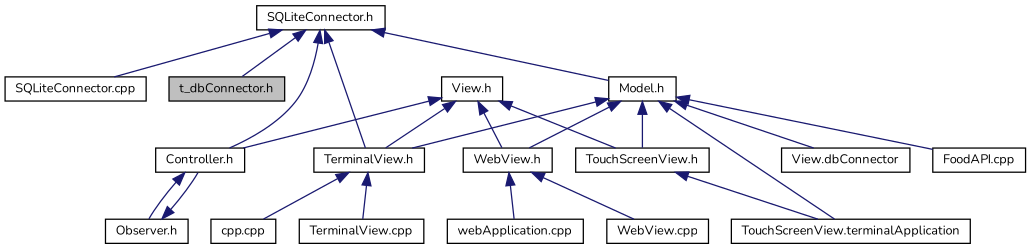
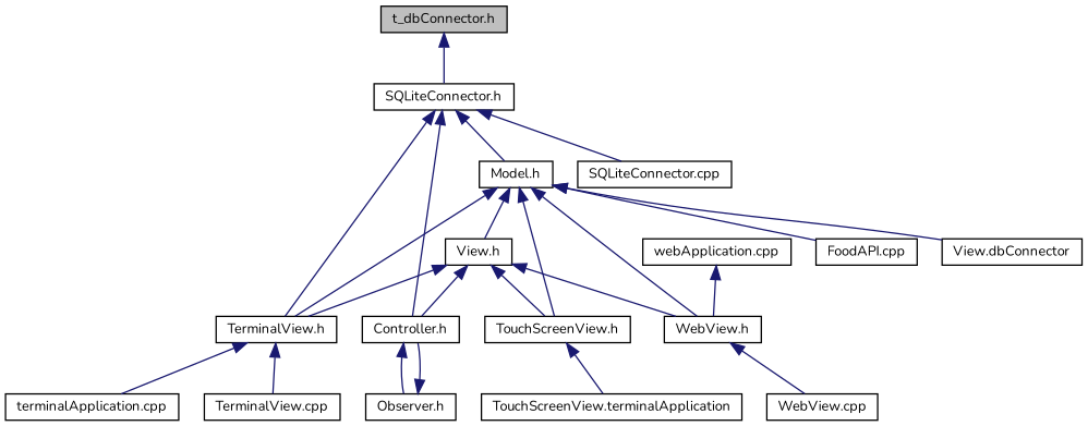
  digraph {
    fontname=Nunito
    node [color=black fillcolor=white fontname=Nunito fontsize=10 shape=record style=filled]
    edge [color=midnightblue dir=back fontname=Nunito fontsize=10 labelfontname=Helvetica labelfontsize=10 style=solid]
    n1 [fillcolor=grey75 fontcolor=black height=0.2 label="t_dbConnector.h" width=0.4]
    n2 [height=0.2 label="SQLiteConnector.h" width=0.4]
    n3 [height=0.2 label="Model.h" width=0.4]
    n4 [height=0.2 label="TerminalView.h" width=0.4]
    n5 [height=0.2 label="SQLiteConnector.cpp" width=0.4]
    n6 [height=0.2 label="Controller.h" width=0.4]
    n7 [height=0.2 label="View.h" width=0.4]
    n8 [height=0.2 label="TouchScreenView.h" width=0.4]
    n9 [height=0.2 label="WebView.h" width=0.4]
    n10 [height=0.2 label="FoodAPI.cpp" width=0.4]
    n11 [height=0.2 label="View.dbConnector" width=0.4]
-   n12 [height=0.2 label="cpp.cpp" width=0.4]
+   n12 [height=0.2 label="terminalApplication.cpp" width=0.4]
    n13 [height=0.2 label="TerminalView.cpp" width=0.4]
    n14 [height=0.2 label="Observer.h" width=0.4]
    n15 [height=0.2 label="TouchScreenView.terminalApplication" width=0.4]
    n16 [height=0.2 label="webApplication.cpp" width=0.4]
    n17 [height=0.2 label="WebView.cpp" width=0.4]
-   n2 -> n1
+   n1 -> n2
    n2 -> n3
    n2 -> n4
    n2 -> n5
    n2 -> n6
    n3 -> n4
-   n3 -> n15
+   n3 -> n7
    n3 -> n8
    n3 -> n9
    n3 -> n10
    n3 -> n11
    n4 -> n12
    n4 -> n13
    n6 -> n14
    n7 -> n4
    n7 -> n6
    n7 -> n8
    n7 -> n9
    n8 -> n15
-   n9 -> n16
+   n16 -> n9
    n9 -> n17
    n14 -> n6
  }
